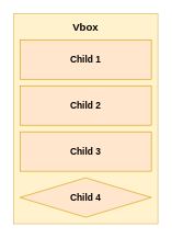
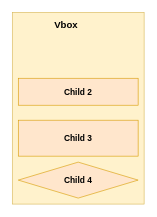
  <mxCell id="0" />
  <mxCell id="1" parent="0" />
  <mxCell id="2" value="" style="rounded=0;whiteSpace=wrap;html=1;fontSize=12;fillColor=#fff2cc;strokeColor=#d6b656;" vertex="1" parent="1"><mxGeometry x="20" y="20" width="220" height="320" as="geometry" /></mxCell>
- <mxCell id="3" value="Child 1" style="rounded=0;whiteSpace=wrap;html=1;fontSize=14;fillColor=#ffe6cc;strokeColor=#d79b00;fontStyle=1" vertex="1" parent="1"><mxGeometry x="30" y="60" width="200" height="60" as="geometry" /></mxCell>
- <mxCell id="4" value="Child 2" style="rounded=0;whiteSpace=wrap;html=1;fontSize=14;fillColor=#ffe6cc;strokeColor=#d79b00;fontStyle=1" vertex="1" parent="1"><mxGeometry x="30" y="130" width="200" height="60" as="geometry" /></mxCell>
+ <mxCell id="4" value="Child 2" style="rounded=0;whiteSpace=wrap;html=1;fontSize=14;fillColor=#ffe6cc;strokeColor=#d79b00;fontStyle=1" vertex="1" parent="1"><mxGeometry x="30" y="130" width="200" height="45" as="geometry" /></mxCell>
  <mxCell id="5" value="Child 3" style="rounded=0;whiteSpace=wrap;html=1;fontSize=14;fillColor=#ffe6cc;strokeColor=#d79b00;fontStyle=1" vertex="1" parent="1"><mxGeometry x="30" y="200" width="200" height="60" as="geometry" /></mxCell>
  <mxCell id="6" value="Child 4" style="rhombus;whiteSpace=wrap;html=1;fontSize=14;fillColor=#ffe6cc;strokeColor=#d79b00;fontStyle=1;" vertex="1" parent="1"><mxGeometry x="30" y="270" width="200" height="60" as="geometry" /></mxCell>
- <mxCell id="7" value="Vbox" style="text;html=1;strokeColor=none;fillColor=none;align=center;verticalAlign=middle;whiteSpace=wrap;rounded=0;fontSize=16;fontStyle=1" vertex="1" parent="1"><mxGeometry x="110" y="30" width="40" height="20" as="geometry" /></mxCell>
+ <mxCell id="7" value="Vbox" style="text;html=1;strokeColor=none;fillColor=none;align=center;verticalAlign=middle;whiteSpace=wrap;rounded=0;fontSize=16;fontStyle=1" vertex="1" parent="1"><mxGeometry x="90" y="30" width="40" height="20" as="geometry" /></mxCell>
